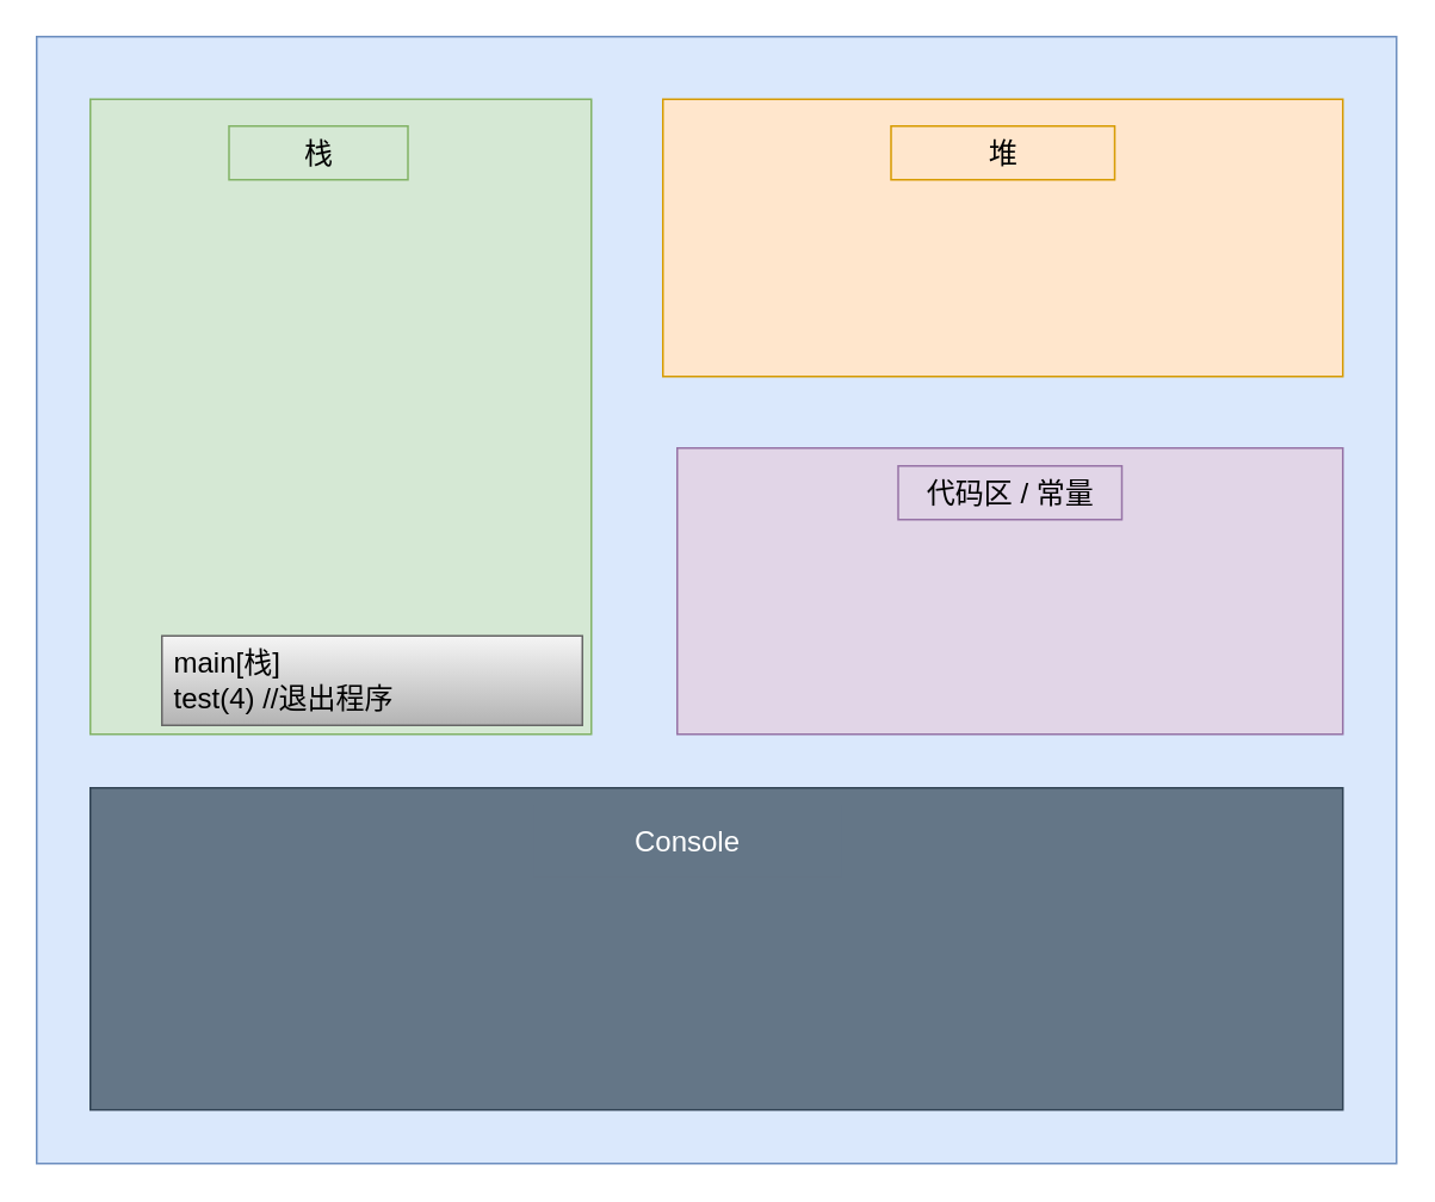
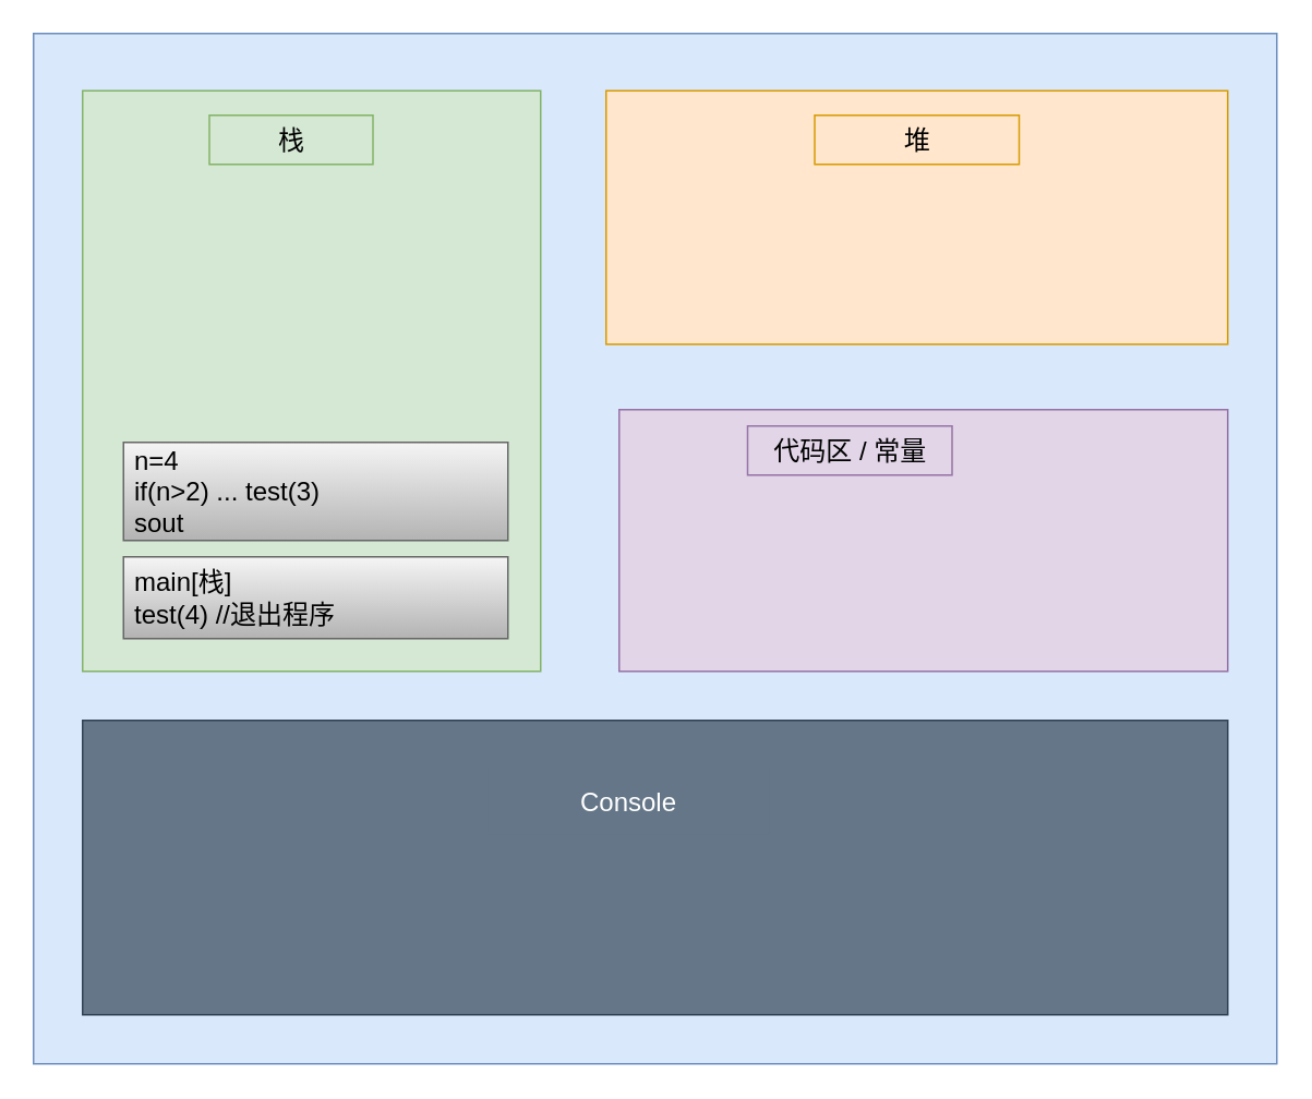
  <mxCell id="0" />
  <mxCell id="1" parent="0" />
  <mxCell id="2" value="" style="rounded=0;whiteSpace=wrap;html=1;fillColor=#dae8fc;strokeColor=#6c8ebf;" vertex="1" parent="1"><mxGeometry x="20" y="20" width="760" height="630" as="geometry" /></mxCell>
  <mxCell id="3" value="" style="rounded=0;whiteSpace=wrap;html=1;fillColor=#d5e8d4;strokeColor=#82b366;shadow=0;glass=0;" vertex="1" parent="1"><mxGeometry x="50" y="55" width="280" height="355" as="geometry" /></mxCell>
  <mxCell id="4" value="栈" style="rounded=0;whiteSpace=wrap;html=1;fillColor=#d5e8d4;strokeColor=#82b366;fontSize=16;" vertex="1" parent="1"><mxGeometry x="127.5" y="70" width="100" height="30" as="geometry" /></mxCell>
- <mxCell id="5" value="main[栈]&lt;br&gt;test(4) //退出程序" style="rounded=0;whiteSpace=wrap;html=1;fontSize=16;fillColor=#f5f5f5;strokeColor=#666666;align=left;spacingLeft=5;gradientColor=#b3b3b3;" vertex="1" parent="1"><mxGeometry x="90" y="355" width="235" height="50" as="geometry" /></mxCell>
+ <mxCell id="5" value="main[栈]&lt;br&gt;test(4) //退出程序" style="rounded=0;whiteSpace=wrap;html=1;fontSize=16;fillColor=#f5f5f5;strokeColor=#666666;align=left;spacingLeft=5;gradientColor=#b3b3b3;" vertex="1" parent="1"><mxGeometry x="75" y="340" width="235" height="50" as="geometry" /></mxCell>
  <mxCell id="6" value="" style="rounded=0;whiteSpace=wrap;html=1;shadow=0;glass=0;fontSize=16;fillColor=#ffe6cc;strokeColor=#d79b00;" vertex="1" parent="1"><mxGeometry x="370" y="55" width="380" height="155" as="geometry" /></mxCell>
  <mxCell id="7" value="堆" style="rounded=0;whiteSpace=wrap;html=1;fillColor=#ffe6cc;strokeColor=#d79b00;fontSize=16;" vertex="1" parent="1"><mxGeometry x="497.5" y="70" width="125" height="30" as="geometry" /></mxCell>
  <mxCell id="8" value="" style="rounded=0;whiteSpace=wrap;html=1;shadow=0;glass=0;fontSize=16;fillColor=#e1d5e7;strokeColor=#9673a6;" vertex="1" parent="1"><mxGeometry x="378" y="250" width="372" height="160" as="geometry" /></mxCell>
- <mxCell id="9" value="代码区 / 常量" style="rounded=0;whiteSpace=wrap;html=1;fillColor=#e1d5e7;strokeColor=#9673a6;fontSize=16;" vertex="1" parent="1"><mxGeometry x="501.5" y="260" width="125" height="30" as="geometry" /></mxCell>
+ <mxCell id="9" value="代码区 / 常量" style="rounded=0;whiteSpace=wrap;html=1;fillColor=#e1d5e7;strokeColor=#9673a6;fontSize=16;" vertex="1" parent="1"><mxGeometry x="456.5" y="260" width="125" height="30" as="geometry" /></mxCell>
  <mxCell id="10" value="" style="rounded=0;whiteSpace=wrap;html=1;shadow=0;glass=0;fontSize=16;fillColor=#647687;strokeColor=#314354;fontColor=#ffffff;" vertex="1" parent="1"><mxGeometry x="50" y="440" width="700" height="180" as="geometry" /></mxCell>
- <mxCell id="11" value="Console" style="rounded=0;whiteSpace=wrap;html=1;shadow=0;glass=0;fontSize=16;fillColor=#647687;fontColor=#ffffff;strokeColor=none;" vertex="1" parent="1"><mxGeometry x="298" y="450" width="171.75" height="40" as="geometry" /></mxCell>
+ <mxCell id="11" value="Console" style="rounded=0;whiteSpace=wrap;html=1;shadow=0;glass=0;fontSize=16;fillColor=#647687;fontColor=#ffffff;strokeColor=none;" vertex="1" parent="1"><mxGeometry x="298" y="470" width="171.75" height="40" as="geometry" /></mxCell>
+ <mxCell id="12" value="n=4&lt;br&gt;if(n&amp;gt;2) ... test(3)&lt;br&gt;sout" style="rounded=0;whiteSpace=wrap;html=1;fontSize=16;fillColor=#f5f5f5;align=left;strokeColor=#666666;spacingLeft=5;gradientColor=#b3b3b3;" vertex="1" parent="1"><mxGeometry x="75" y="270" width="235" height="60" as="geometry" /></mxCell>
